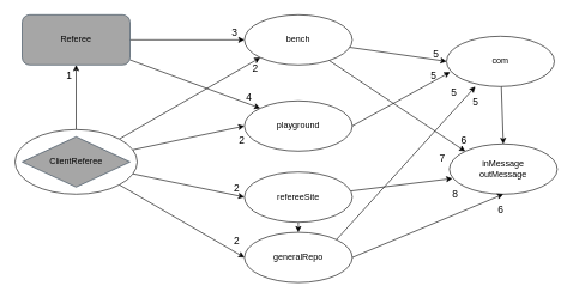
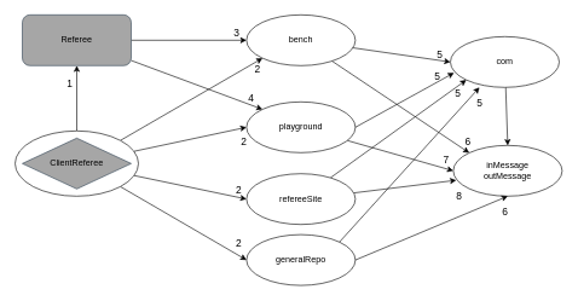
  <mxCell id="0" />
  <mxCell id="1" parent="0" />
  <mxCell id="2" style="rounded=0;orthogonalLoop=1;jettySize=auto;html=1;entryX=0.5;entryY=1;entryDx=0;entryDy=0;" parent="1" source="7" target="11" edge="1"><mxGeometry relative="1" as="geometry" /></mxCell>
  <mxCell id="3" style="rounded=0;orthogonalLoop=1;jettySize=auto;html=1;exitX=1;exitY=0;exitDx=0;exitDy=0;entryX=0;entryY=1;entryDx=0;entryDy=0;" parent="1" source="7" target="14" edge="1"><mxGeometry relative="1" as="geometry" /></mxCell>
  <mxCell id="4" style="rounded=0;orthogonalLoop=1;jettySize=auto;html=1;entryX=0;entryY=0.5;entryDx=0;entryDy=0;" parent="1" source="7" target="16" edge="1"><mxGeometry relative="1" as="geometry" /></mxCell>
  <mxCell id="5" style="rounded=0;orthogonalLoop=1;jettySize=auto;html=1;entryX=0;entryY=0.5;entryDx=0;entryDy=0;" edge="1" parent="1" source="7" target="32"><mxGeometry relative="1" as="geometry" /></mxCell>
  <mxCell id="6" style="rounded=0;orthogonalLoop=1;jettySize=auto;html=1;exitX=1;exitY=1;exitDx=0;exitDy=0;entryX=0;entryY=0.5;entryDx=0;entryDy=0;" edge="1" parent="1" source="7" target="34"><mxGeometry relative="1" as="geometry" /></mxCell>
  <mxCell id="7" value="" style="ellipse;whiteSpace=wrap;html=1;" parent="1" vertex="1"><mxGeometry x="20" y="180" width="170" height="90" as="geometry" /></mxCell>
  <mxCell id="8" value="&lt;font color=&quot;#000000&quot;&gt;ClientReferee&lt;/font&gt;" style="rhombus;whiteSpace=wrap;html=1;movable=1;resizable=1;rotatable=1;deletable=1;editable=1;locked=0;connectable=1;fillColor=#A6A6A6;fontColor=#ffffff;strokeColor=#314354;" parent="1" vertex="1"><mxGeometry x="30" y="190" width="150" height="70" as="geometry" /></mxCell>
  <mxCell id="9" style="rounded=0;orthogonalLoop=1;jettySize=auto;html=1;entryX=0;entryY=0.5;entryDx=0;entryDy=0;" parent="1" source="11" target="14" edge="1"><mxGeometry relative="1" as="geometry" /></mxCell>
  <mxCell id="10" style="rounded=0;orthogonalLoop=1;jettySize=auto;html=1;entryX=0;entryY=0;entryDx=0;entryDy=0;" parent="1" source="11" target="16" edge="1"><mxGeometry relative="1" as="geometry" /></mxCell>
  <mxCell id="11" value="&lt;font color=&quot;#000000&quot;&gt;Referee&lt;/font&gt;" style="whiteSpace=wrap;html=1;movable=1;resizable=1;rotatable=1;deletable=1;editable=1;locked=0;connectable=1;fillColor=#A6A6A6;fontColor=#ffffff;strokeColor=#314354;rounded=1;" parent="1" vertex="1"><mxGeometry x="30" y="20" width="150" height="70" as="geometry" /></mxCell>
  <mxCell id="12" style="rounded=0;orthogonalLoop=1;jettySize=auto;html=1;entryX=0;entryY=0.5;entryDx=0;entryDy=0;" parent="1" source="14" target="18" edge="1"><mxGeometry relative="1" as="geometry" /></mxCell>
  <mxCell id="13" style="rounded=0;orthogonalLoop=1;jettySize=auto;html=1;entryX=0;entryY=0;entryDx=0;entryDy=0;" parent="1" source="14" target="19" edge="1"><mxGeometry relative="1" as="geometry" /></mxCell>
  <mxCell id="14" value="bench" style="ellipse;whiteSpace=wrap;html=1;movable=1;resizable=1;rotatable=1;deletable=1;editable=1;locked=0;connectable=1;" parent="1" vertex="1"><mxGeometry x="339" y="20" width="150" height="70" as="geometry" /></mxCell>
+ <mxCell id="15" style="rounded=0;orthogonalLoop=1;jettySize=auto;html=1;entryX=0;entryY=0.5;entryDx=0;entryDy=0;" parent="1" source="16" target="19" edge="1"><mxGeometry relative="1" as="geometry" /></mxCell>
  <mxCell id="16" value="playground" style="ellipse;whiteSpace=wrap;html=1;movable=1;resizable=1;rotatable=1;deletable=1;editable=1;locked=0;connectable=1;" parent="1" vertex="1"><mxGeometry x="339" y="140" width="150" height="70" as="geometry" /></mxCell>
  <mxCell id="17" style="rounded=0;orthogonalLoop=1;jettySize=auto;html=1;entryX=0.5;entryY=0;entryDx=0;entryDy=0;" parent="1" source="18" target="19" edge="1"><mxGeometry relative="1" as="geometry" /></mxCell>
  <mxCell id="18" value="com" style="ellipse;whiteSpace=wrap;html=1;movable=1;resizable=1;rotatable=1;deletable=1;editable=1;locked=0;connectable=1;" parent="1" vertex="1"><mxGeometry x="620" y="50" width="150" height="70" as="geometry" /></mxCell>
  <mxCell id="19" value="&lt;div&gt;inMessage&lt;/div&gt;&lt;div&gt;outMessage&lt;br&gt;&lt;/div&gt;" style="ellipse;whiteSpace=wrap;html=1;movable=1;resizable=1;rotatable=1;deletable=1;editable=1;locked=0;connectable=1;" parent="1" vertex="1"><mxGeometry x="624" y="200" width="150" height="70" as="geometry" /></mxCell>
  <mxCell id="20" style="rounded=0;orthogonalLoop=1;jettySize=auto;html=1;exitX=1;exitY=0.5;exitDx=0;exitDy=0;entryX=0.033;entryY=0.714;entryDx=0;entryDy=0;entryPerimeter=0;" parent="1" source="16" target="18" edge="1"><mxGeometry relative="1" as="geometry" /></mxCell>
- <mxCell id="21" value="&lt;font style=&quot;font-size: 14px;&quot;&gt;1&lt;/font&gt;" style="text;html=1;align=center;verticalAlign=middle;resizable=0;points=[];autosize=1;strokeColor=none;fillColor=none;" parent="1" vertex="1"><mxGeometry x="80" y="90" width="30" height="30" as="geometry" /></mxCell>
+ <mxCell id="21" value="&lt;font style=&quot;font-size: 14px;&quot;&gt;1&lt;/font&gt;" style="text;html=1;align=center;verticalAlign=middle;resizable=0;points=[];autosize=1;strokeColor=none;fillColor=none;" parent="1" vertex="1"><mxGeometry x="80" y="100" width="30" height="30" as="geometry" /></mxCell>
  <mxCell id="22" value="&lt;font style=&quot;font-size: 14px;&quot;&gt;2&lt;/font&gt;" style="text;html=1;align=center;verticalAlign=middle;resizable=0;points=[];autosize=1;strokeColor=none;fillColor=none;" parent="1" vertex="1"><mxGeometry x="339" y="80" width="30" height="30" as="geometry" /></mxCell>
  <mxCell id="23" value="&lt;font style=&quot;font-size: 14px;&quot;&gt;2&lt;/font&gt;" style="text;html=1;align=center;verticalAlign=middle;resizable=0;points=[];autosize=1;strokeColor=none;fillColor=none;" parent="1" vertex="1"><mxGeometry x="320" y="180" width="30" height="30" as="geometry" /></mxCell>
  <mxCell id="24" value="&lt;font style=&quot;font-size: 14px;&quot;&gt;3&lt;/font&gt;" style="text;html=1;align=center;verticalAlign=middle;resizable=0;points=[];autosize=1;strokeColor=none;fillColor=none;" parent="1" vertex="1"><mxGeometry x="310" y="30" width="30" height="30" as="geometry" /></mxCell>
  <mxCell id="25" value="&lt;font style=&quot;font-size: 14px;&quot;&gt;4&lt;/font&gt;" style="text;html=1;align=center;verticalAlign=middle;resizable=0;points=[];autosize=1;strokeColor=none;fillColor=none;" parent="1" vertex="1"><mxGeometry x="330" y="120" width="30" height="30" as="geometry" /></mxCell>
  <mxCell id="26" value="&lt;font style=&quot;font-size: 14px;&quot;&gt;5&lt;/font&gt;" style="text;html=1;align=center;verticalAlign=middle;resizable=0;points=[];autosize=1;strokeColor=none;fillColor=none;" parent="1" vertex="1"><mxGeometry x="590" y="60" width="30" height="30" as="geometry" /></mxCell>
  <mxCell id="27" value="&lt;font style=&quot;font-size: 14px;&quot;&gt;5&lt;/font&gt;" style="text;html=1;align=center;verticalAlign=middle;resizable=0;points=[];autosize=1;strokeColor=none;fillColor=none;" parent="1" vertex="1"><mxGeometry x="587" y="90" width="30" height="30" as="geometry" /></mxCell>
  <mxCell id="28" value="&lt;font style=&quot;font-size: 14px;&quot;&gt;6&lt;/font&gt;" style="text;html=1;align=center;verticalAlign=middle;resizable=0;points=[];autosize=1;strokeColor=none;fillColor=none;" parent="1" vertex="1"><mxGeometry x="629" y="180" width="30" height="30" as="geometry" /></mxCell>
  <mxCell id="29" value="7" style="text;html=1;align=center;verticalAlign=middle;resizable=0;points=[];autosize=1;strokeColor=none;fillColor=none;fontSize=14;" parent="1" vertex="1"><mxGeometry x="599" y="205" width="30" height="30" as="geometry" /></mxCell>
- <mxCell id="30" style="rounded=0;orthogonalLoop=1;jettySize=auto;html=1;" edge="1" parent="1" source="32" target="34"><mxGeometry relative="1" as="geometry" /></mxCell>
+ <mxCell id="30" style="rounded=0;orthogonalLoop=1;jettySize=auto;html=1;entryX=0;entryY=1;entryDx=0;entryDy=0;" edge="1" parent="1" source="32" target="18"><mxGeometry relative="1" as="geometry" /></mxCell>
  <mxCell id="31" style="rounded=0;orthogonalLoop=1;jettySize=auto;html=1;entryX=0.027;entryY=0.686;entryDx=0;entryDy=0;entryPerimeter=0;" edge="1" parent="1" source="32" target="19"><mxGeometry relative="1" as="geometry" /></mxCell>
  <mxCell id="32" value="&lt;font color=&quot;#000000&quot;&gt;refereeSite&lt;/font&gt;" style="ellipse;whiteSpace=wrap;html=1;movable=1;resizable=1;rotatable=1;deletable=1;editable=1;locked=0;connectable=1;" vertex="1" parent="1"><mxGeometry x="339" y="239" width="150" height="70" as="geometry" /></mxCell>
  <mxCell id="33" style="rounded=0;orthogonalLoop=1;jettySize=auto;html=1;entryX=0.5;entryY=1;entryDx=0;entryDy=0;exitX=1;exitY=0.5;exitDx=0;exitDy=0;" edge="1" parent="1" source="34" target="19"><mxGeometry relative="1" as="geometry" /></mxCell>
  <mxCell id="34" value="generalRepo" style="ellipse;whiteSpace=wrap;html=1;movable=1;resizable=1;rotatable=1;deletable=1;editable=1;locked=0;connectable=1;" vertex="1" parent="1"><mxGeometry x="339" y="323" width="150" height="70" as="geometry" /></mxCell>
  <mxCell id="35" value="&lt;font style=&quot;font-size: 14px;&quot;&gt;2&lt;/font&gt;" style="text;html=1;align=center;verticalAlign=middle;resizable=0;points=[];autosize=1;strokeColor=none;fillColor=none;" vertex="1" parent="1"><mxGeometry x="313" y="320" width="30" height="30" as="geometry" /></mxCell>
  <mxCell id="36" value="&lt;font style=&quot;font-size: 14px;&quot;&gt;2&lt;/font&gt;" style="text;html=1;align=center;verticalAlign=middle;resizable=0;points=[];autosize=1;strokeColor=none;fillColor=none;" vertex="1" parent="1"><mxGeometry x="313" y="246" width="30" height="30" as="geometry" /></mxCell>
  <mxCell id="37" style="rounded=0;orthogonalLoop=1;jettySize=auto;html=1;exitX=1;exitY=0;exitDx=0;exitDy=0;entryX=0.267;entryY=1;entryDx=0;entryDy=0;entryPerimeter=0;" edge="1" parent="1" source="34" target="18"><mxGeometry relative="1" as="geometry" /></mxCell>
  <mxCell id="38" value="8" style="text;html=1;align=center;verticalAlign=middle;resizable=0;points=[];autosize=1;strokeColor=none;fillColor=none;fontSize=14;" vertex="1" parent="1"><mxGeometry x="617" y="255" width="30" height="30" as="geometry" /></mxCell>
  <mxCell id="39" value="&lt;font style=&quot;font-size: 14px;&quot;&gt;6&lt;/font&gt;" style="text;html=1;align=center;verticalAlign=middle;resizable=0;points=[];autosize=1;strokeColor=none;fillColor=none;" vertex="1" parent="1"><mxGeometry x="680" y="276" width="30" height="30" as="geometry" /></mxCell>
  <mxCell id="40" value="&lt;font style=&quot;font-size: 14px;&quot;&gt;5&lt;/font&gt;" style="text;html=1;align=center;verticalAlign=middle;resizable=0;points=[];autosize=1;strokeColor=none;fillColor=none;" vertex="1" parent="1"><mxGeometry x="645" y="126" width="30" height="30" as="geometry" /></mxCell>
  <mxCell id="41" value="&lt;font style=&quot;font-size: 14px;&quot;&gt;5&lt;/font&gt;" style="text;html=1;align=center;verticalAlign=middle;resizable=0;points=[];autosize=1;strokeColor=none;fillColor=none;" vertex="1" parent="1"><mxGeometry x="615" y="114" width="30" height="30" as="geometry" /></mxCell>
